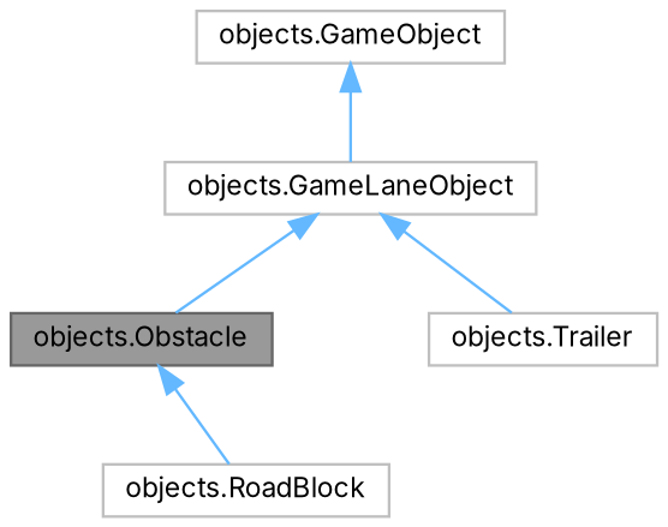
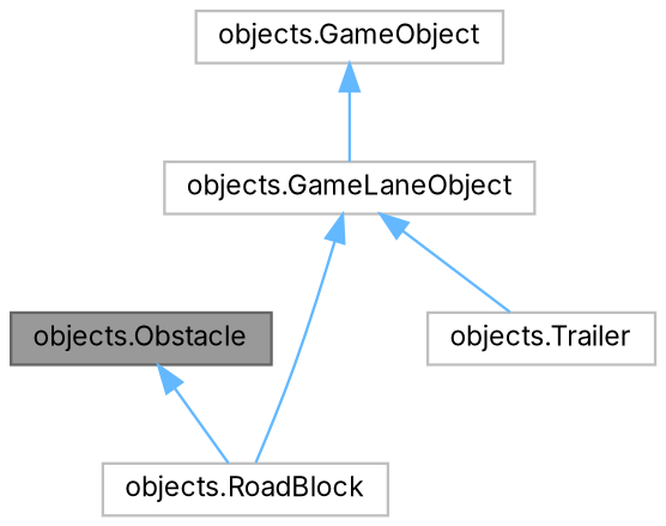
  digraph {
    fontname=Inter
    node [color=grey75 fillcolor=white fontname=Inter fontsize=10 shape=box style=filled]
    edge [color=steelblue1 dir=back fontname=Inter fontsize=10 labelfontname=Helvetica labelfontsize=10 style=solid]
    n1 [color=gray40 fillcolor=grey60 fontcolor=black height=0.2 label="objects.Obstacle" width=0.4]
    n2 [height=0.2 label="objects.RoadBlock" width=0.4]
    n3 [height=0.2 label="objects.Trailer" width=0.4]
    n4 [height=0.2 label="objects.GameLaneObject" width=0.4]
    n5 [height=0.2 label="objects.GameObject" width=0.4]
    n1 -> n2
-   n4 -> n1
+   n4 -> n2
    n4 -> n3
    n5 -> n4
  }
